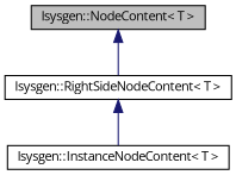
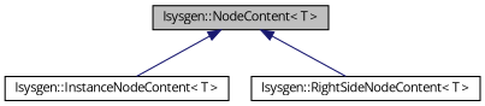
  digraph {
    fontname="Open Sans"
    rankdir=TB
    node [color=black fillcolor=white fontname="Open Sans" fontsize=10 shape=record style=filled]
    edge [color=midnightblue dir=back fontname="Open Sans" fontsize=10 labelfontname=Helvetica labelfontsize=10 style=solid]
    n1 [fillcolor=grey75 fontcolor=black height=0.2 label="lsysgen::NodeContent\< T \>" width=0.4]
    n2 [height=0.2 label="lsysgen::InstanceNodeContent\< T \>" width=0.4]
    n3 [height=0.2 label="lsysgen::RightSideNodeContent\< T \>" width=0.4]
-   n3 -> n2
+   n1 -> n2
    n1 -> n3
  }
